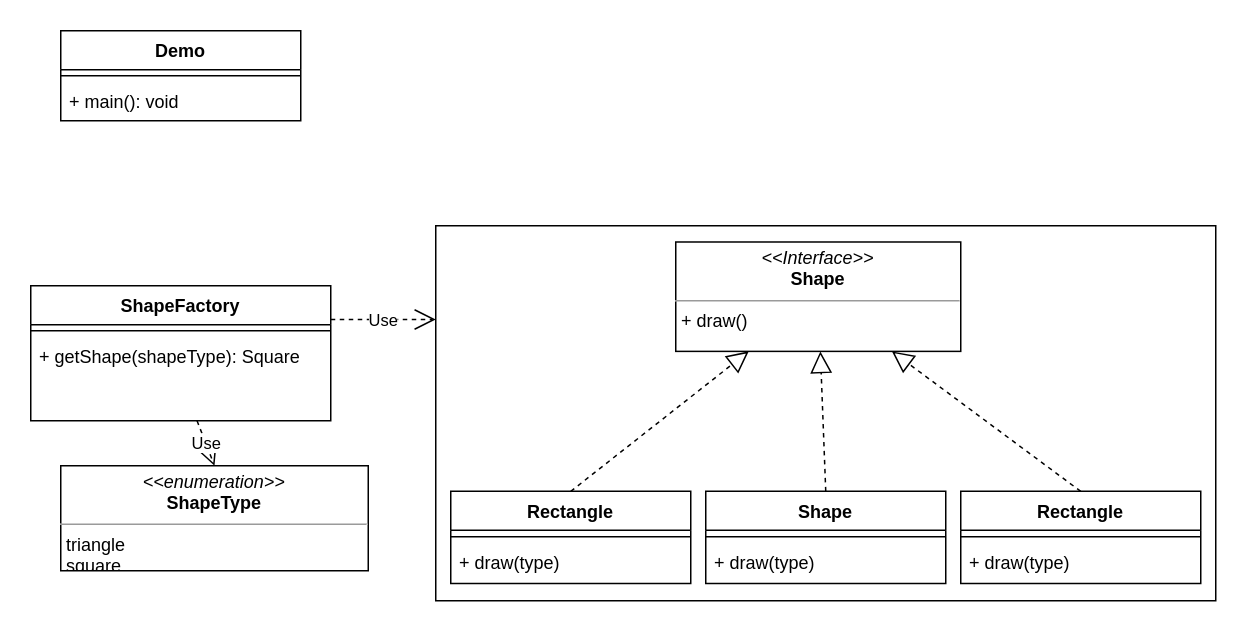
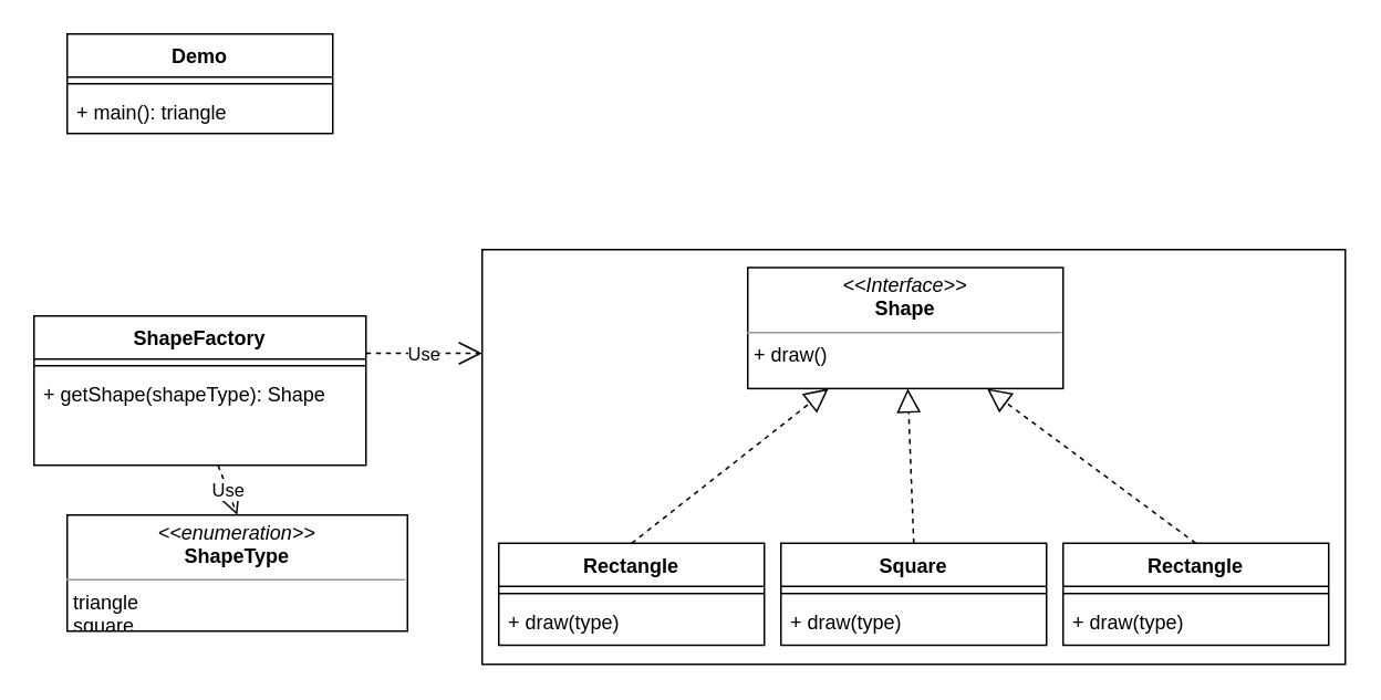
  <mxCell id="0" />
  <mxCell id="1" parent="0" />
  <mxCell id="2" value="&lt;p style=&quot;margin:0px;margin-top:4px;text-align:center;&quot;&gt;&lt;i&gt;&amp;lt;&amp;lt;enumeration&amp;gt;&amp;gt;&lt;/i&gt;&lt;br&gt;&lt;b&gt;ShapeType&lt;/b&gt;&lt;/p&gt;&lt;hr size=&quot;1&quot;&gt;&lt;p style=&quot;margin:0px;margin-left:4px;&quot;&gt;triangle&lt;/p&gt;&lt;p style=&quot;margin:0px;margin-left:4px;&quot;&gt;square&lt;/p&gt;&lt;p style=&quot;margin:0px;margin-left:4px;&quot;&gt;circle&lt;/p&gt;" style="verticalAlign=top;align=left;overflow=fill;fontSize=12;fontFamily=Helvetica;html=1;" vertex="1" parent="1"><mxGeometry x="40" y="310" width="205" height="70" as="geometry" /></mxCell>
  <mxCell id="3" value="ShapeFactory" style="swimlane;fontStyle=1;align=center;verticalAlign=top;childLayout=stackLayout;horizontal=1;startSize=26;horizontalStack=0;resizeParent=1;resizeParentMax=0;resizeLast=0;collapsible=1;marginBottom=0;" vertex="1" parent="1"><mxGeometry y="190" width="200" height="90" as="geometry" x="20"><mxRectangle x="190" y="480" width="120" height="30" as="alternateBounds" /></mxGeometry></mxCell>
  <mxCell id="4" value="" style="line;strokeWidth=1;fillColor=none;align=left;verticalAlign=middle;spacingTop=-1;spacingLeft=3;spacingRight=3;rotatable=0;labelPosition=right;points=[];portConstraint=eastwest;strokeColor=inherit;" vertex="1" parent="3"><mxGeometry y="26" width="200" height="8" as="geometry" /></mxCell>
- <mxCell id="5" value="+ getShape(shapeType): Square" style="text;strokeColor=none;fillColor=none;align=left;verticalAlign=top;spacingLeft=4;spacingRight=4;overflow=hidden;rotatable=0;points=[[0,0.5],[1,0.5]];portConstraint=eastwest;" vertex="1" parent="3"><mxGeometry y="34" width="200" height="56" as="geometry" /></mxCell>
+ <mxCell id="5" value="+ getShape(shapeType): Shape" style="text;strokeColor=none;fillColor=none;align=left;verticalAlign=top;spacingLeft=4;spacingRight=4;overflow=hidden;rotatable=0;points=[[0,0.5],[1,0.5]];portConstraint=eastwest;" vertex="1" parent="3"><mxGeometry y="34" width="200" height="56" as="geometry" /></mxCell>
  <mxCell id="6" value="Use" style="endArrow=open;endSize=12;dashed=1;html=1;rounded=0;strokeColor=default;entryX=0;entryY=0.25;entryDx=0;entryDy=0;exitX=1;exitY=0.25;exitDx=0;exitDy=0;" edge="1" parent="1" source="3" target="9"><mxGeometry width="160" relative="1" as="geometry"><mxPoint x="250" y="210" as="sourcePoint" /><mxPoint x="410" y="210" as="targetPoint" /></mxGeometry></mxCell>
  <mxCell id="7" value="Use" style="endArrow=open;endSize=12;dashed=1;html=1;rounded=0;strokeColor=default;entryX=0.5;entryY=0;entryDx=0;entryDy=0;" edge="1" parent="1" source="5" target="2"><mxGeometry width="160" relative="1" as="geometry"><mxPoint x="260" y="220" as="sourcePoint" /><mxPoint x="490" y="260" as="targetPoint" /></mxGeometry></mxCell>
  <mxCell id="8" value="" style="group" vertex="1" connectable="0" parent="1"><mxGeometry x="290" y="150" width="520" height="250" as="geometry" /></mxCell>
  <mxCell id="9" value="" style="rounded=0;whiteSpace=wrap;html=1;" vertex="1" parent="8"><mxGeometry width="520" height="250.0" as="geometry" /></mxCell>
  <mxCell id="10" value="&lt;p style=&quot;margin:0px;margin-top:4px;text-align:center;&quot;&gt;&lt;i&gt;&amp;lt;&amp;lt;Interface&amp;gt;&amp;gt;&lt;/i&gt;&lt;br&gt;&lt;b&gt;Shape&lt;/b&gt;&lt;/p&gt;&lt;hr size=&quot;1&quot;&gt;&lt;p style=&quot;margin:0px;margin-left:4px;&quot;&gt;+ draw()&lt;br&gt;&lt;br&gt;&lt;/p&gt;" style="verticalAlign=top;align=left;overflow=fill;fontSize=12;fontFamily=Helvetica;html=1;" vertex="1" parent="8"><mxGeometry x="160" y="10.833" width="190" height="72.917" as="geometry" /></mxCell>
  <mxCell id="11" value="Rectangle" style="swimlane;fontStyle=1;align=center;verticalAlign=top;childLayout=stackLayout;horizontal=1;startSize=26;horizontalStack=0;resizeParent=1;resizeParentMax=0;resizeLast=0;collapsible=1;marginBottom=0;" vertex="1" parent="8"><mxGeometry x="10" y="177.083" width="160" height="61.417" as="geometry" /></mxCell>
  <mxCell id="12" value="" style="line;strokeWidth=1;fillColor=none;align=left;verticalAlign=middle;spacingTop=-1;spacingLeft=3;spacingRight=3;rotatable=0;labelPosition=right;points=[];portConstraint=eastwest;strokeColor=inherit;" vertex="1" parent="11"><mxGeometry y="26" width="160" height="8.333" as="geometry" /></mxCell>
  <mxCell id="13" value="+ draw(type)" style="text;strokeColor=none;fillColor=none;align=left;verticalAlign=top;spacingLeft=4;spacingRight=4;overflow=hidden;rotatable=0;points=[[0,0.5],[1,0.5]];portConstraint=eastwest;" vertex="1" parent="11"><mxGeometry y="34.333" width="160" height="27.083" as="geometry" /></mxCell>
- <mxCell id="14" value="Shape" style="swimlane;fontStyle=1;align=center;verticalAlign=top;childLayout=stackLayout;horizontal=1;startSize=26;horizontalStack=0;resizeParent=1;resizeParentMax=0;resizeLast=0;collapsible=1;marginBottom=0;" vertex="1" parent="8"><mxGeometry x="180" y="177.083" width="160" height="61.417" as="geometry" /></mxCell>
+ <mxCell id="14" value="Square" style="swimlane;fontStyle=1;align=center;verticalAlign=top;childLayout=stackLayout;horizontal=1;startSize=26;horizontalStack=0;resizeParent=1;resizeParentMax=0;resizeLast=0;collapsible=1;marginBottom=0;" vertex="1" parent="8"><mxGeometry x="180" y="177.083" width="160" height="61.417" as="geometry" /></mxCell>
  <mxCell id="15" value="" style="line;strokeWidth=1;fillColor=none;align=left;verticalAlign=middle;spacingTop=-1;spacingLeft=3;spacingRight=3;rotatable=0;labelPosition=right;points=[];portConstraint=eastwest;strokeColor=inherit;" vertex="1" parent="14"><mxGeometry y="26" width="160" height="8.333" as="geometry" /></mxCell>
  <mxCell id="16" value="+ draw(type)" style="text;strokeColor=none;fillColor=none;align=left;verticalAlign=top;spacingLeft=4;spacingRight=4;overflow=hidden;rotatable=0;points=[[0,0.5],[1,0.5]];portConstraint=eastwest;" vertex="1" parent="14"><mxGeometry y="34.333" width="160" height="27.083" as="geometry" /></mxCell>
  <mxCell id="17" value="Rectangle" style="swimlane;fontStyle=1;align=center;verticalAlign=top;childLayout=stackLayout;horizontal=1;startSize=26;horizontalStack=0;resizeParent=1;resizeParentMax=0;resizeLast=0;collapsible=1;marginBottom=0;" vertex="1" parent="8"><mxGeometry x="350" y="177.083" width="160" height="61.417" as="geometry" /></mxCell>
  <mxCell id="18" value="" style="line;strokeWidth=1;fillColor=none;align=left;verticalAlign=middle;spacingTop=-1;spacingLeft=3;spacingRight=3;rotatable=0;labelPosition=right;points=[];portConstraint=eastwest;strokeColor=inherit;" vertex="1" parent="17"><mxGeometry y="26" width="160" height="8.333" as="geometry" /></mxCell>
  <mxCell id="19" value="+ draw(type)" style="text;strokeColor=none;fillColor=none;align=left;verticalAlign=top;spacingLeft=4;spacingRight=4;overflow=hidden;rotatable=0;points=[[0,0.5],[1,0.5]];portConstraint=eastwest;" vertex="1" parent="17"><mxGeometry y="34.333" width="160" height="27.083" as="geometry" /></mxCell>
  <mxCell id="20" value="" style="endArrow=block;dashed=1;endFill=0;endSize=12;html=1;rounded=0;exitX=0.5;exitY=0;exitDx=0;exitDy=0;" edge="1" parent="8" source="14" target="10"><mxGeometry width="160" relative="1" as="geometry"><mxPoint x="70" y="343.75" as="sourcePoint" /><mxPoint x="260" y="125.0" as="targetPoint" /></mxGeometry></mxCell>
  <mxCell id="21" value="" style="endArrow=block;dashed=1;endFill=0;endSize=12;html=1;rounded=0;exitX=0.5;exitY=0;exitDx=0;exitDy=0;" edge="1" parent="8" source="17" target="10"><mxGeometry width="160" relative="1" as="geometry"><mxPoint x="80" y="354.167" as="sourcePoint" /><mxPoint x="240" y="354.167" as="targetPoint" /></mxGeometry></mxCell>
  <mxCell id="22" value="" style="endArrow=block;dashed=1;endFill=0;endSize=12;html=1;rounded=0;exitX=0.5;exitY=0;exitDx=0;exitDy=0;strokeColor=default;" edge="1" parent="8" source="11" target="10"><mxGeometry width="160" relative="1" as="geometry"><mxPoint x="90" y="364.583" as="sourcePoint" /><mxPoint x="260" y="125.0" as="targetPoint" /></mxGeometry></mxCell>
  <mxCell id="23" value="Demo" style="swimlane;fontStyle=1;align=center;verticalAlign=top;childLayout=stackLayout;horizontal=1;startSize=26;horizontalStack=0;resizeParent=1;resizeParentMax=0;resizeLast=0;collapsible=1;marginBottom=0;fillColor=#FFFFFF;" vertex="1" parent="1"><mxGeometry x="40" width="160" height="60" as="geometry" y="20" /></mxCell>
  <mxCell id="24" value="" style="line;strokeWidth=1;fillColor=none;align=left;verticalAlign=middle;spacingTop=-1;spacingLeft=3;spacingRight=3;rotatable=0;labelPosition=right;points=[];portConstraint=eastwest;strokeColor=inherit;" vertex="1" parent="23"><mxGeometry y="26" width="160" height="8" as="geometry" /></mxCell>
- <mxCell id="25" value="+ main(): void" style="text;strokeColor=none;fillColor=none;align=left;verticalAlign=top;spacingLeft=4;spacingRight=4;overflow=hidden;rotatable=0;points=[[0,0.5],[1,0.5]];portConstraint=eastwest;" vertex="1" parent="23"><mxGeometry y="34" width="160" height="26" as="geometry" /></mxCell>
+ <mxCell id="25" value="+ main(): triangle" style="text;strokeColor=none;fillColor=none;align=left;verticalAlign=top;spacingLeft=4;spacingRight=4;overflow=hidden;rotatable=0;points=[[0,0.5],[1,0.5]];portConstraint=eastwest;" vertex="1" parent="23"><mxGeometry y="34" width="160" height="26" as="geometry" /></mxCell>
